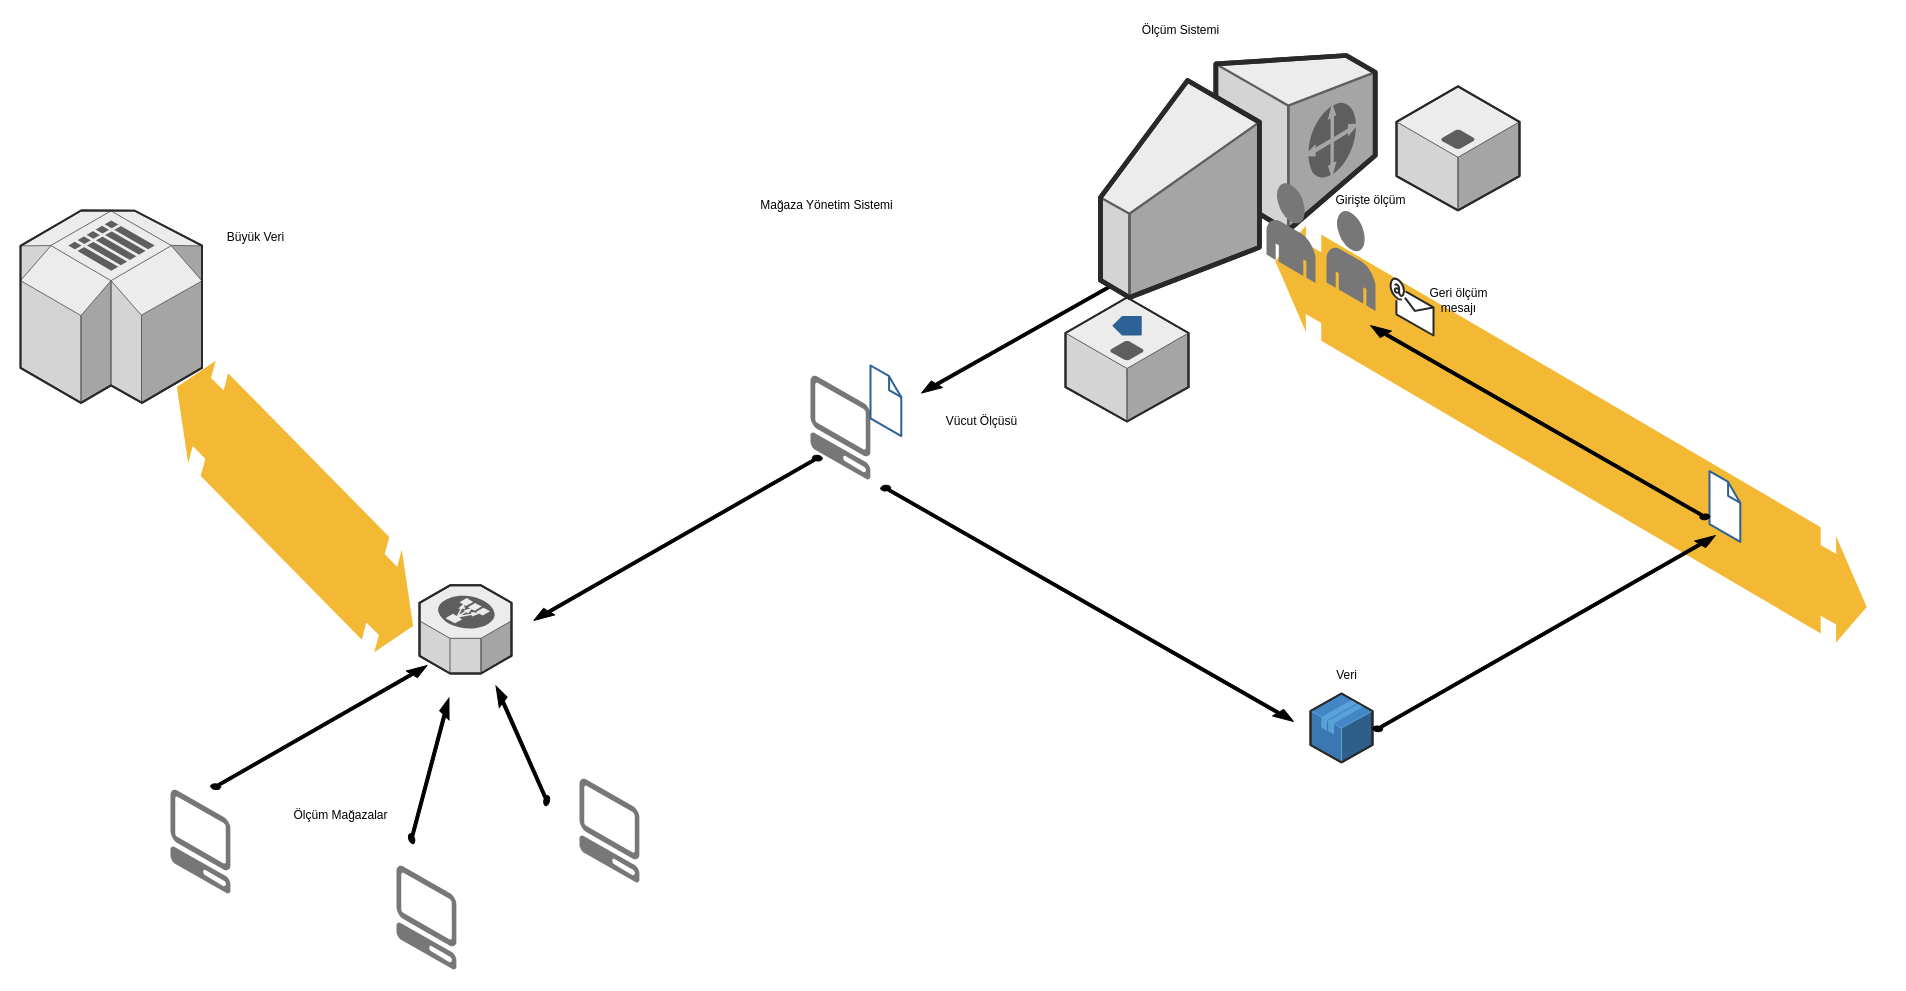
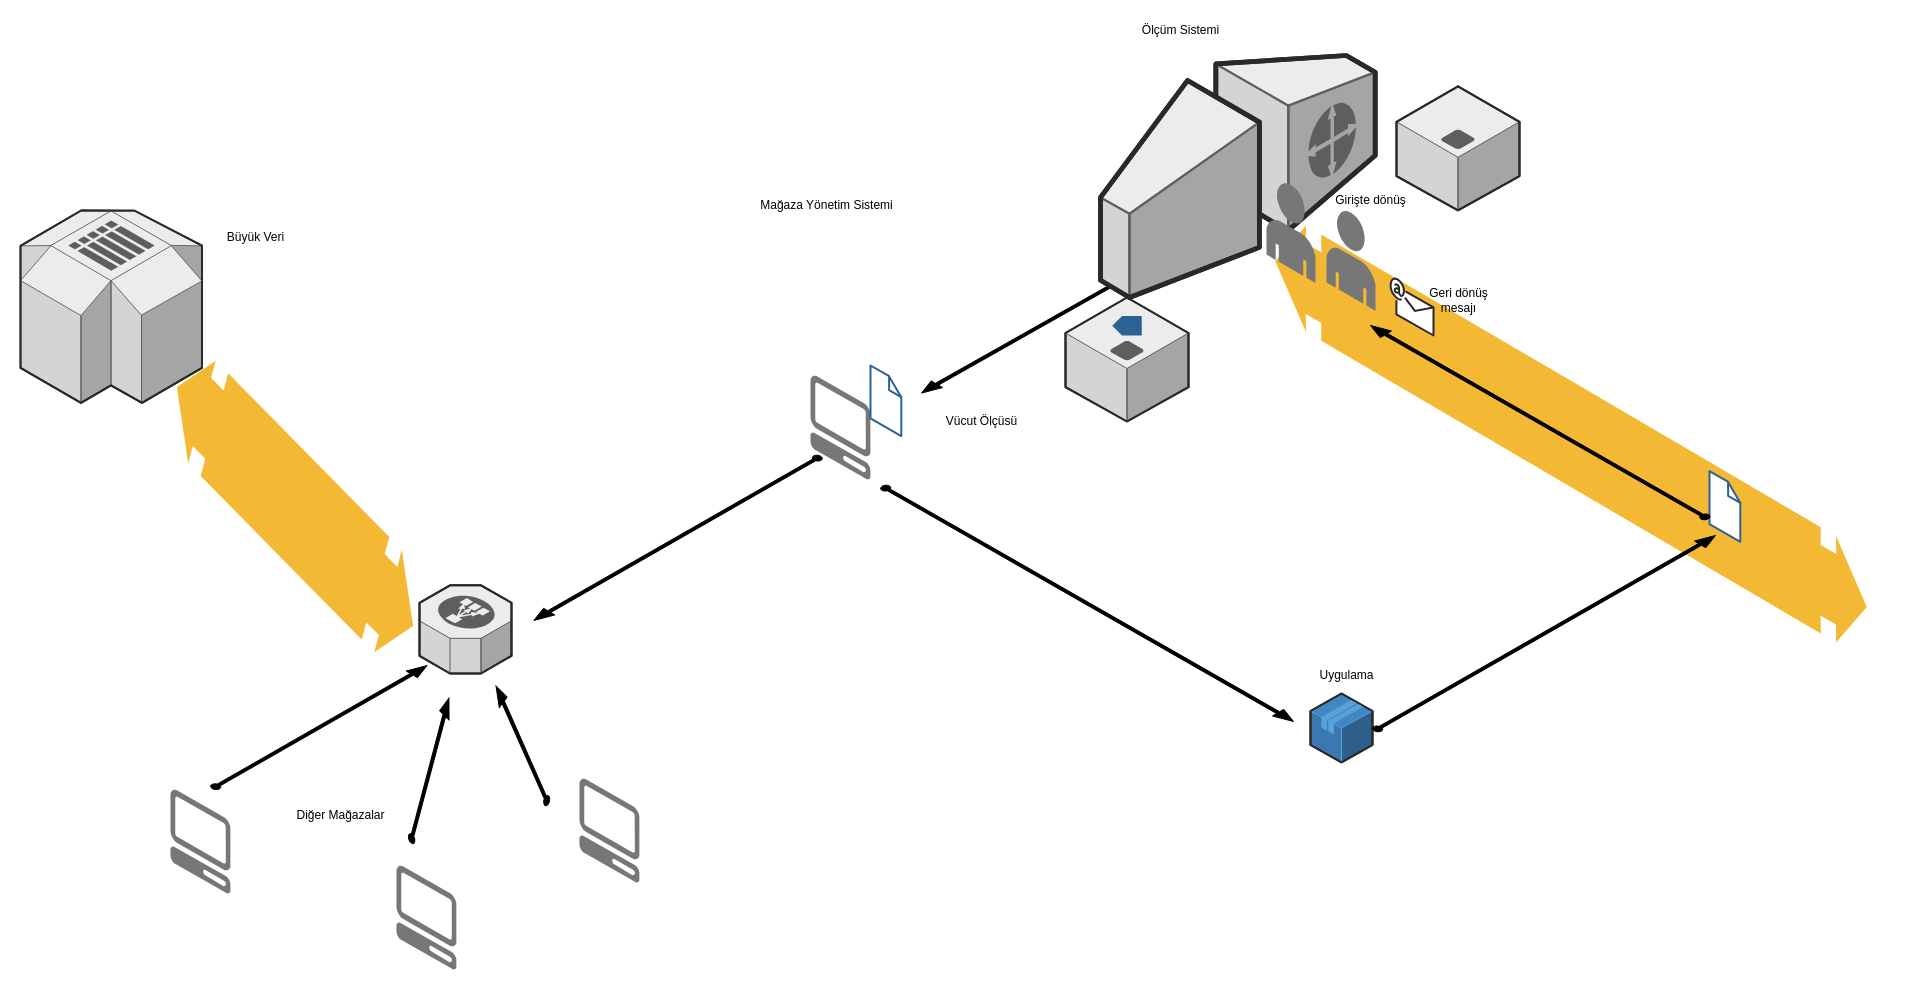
  <mxCell id="0" />
  <mxCell id="1" parent="0" />
  <mxCell id="2" value="" style="verticalLabelPosition=bottom;html=1;verticalAlign=top;strokeWidth=1;dashed=0;shape=mxgraph.aws3d.flatDoubleEdge;fillColor=#000000;aspect=fixed;rounded=1;shadow=0;comic=0;fontFamily=Verdana;fontSize=12;flipV=1;rotation=60;" parent="1" vertex="1"><mxGeometry x="1257.5" y="255" width="626" height="357" as="geometry" /></mxCell>
  <mxCell id="3" value="" style="verticalLabelPosition=bottom;html=1;verticalAlign=top;strokeWidth=1;dashed=0;shape=mxgraph.aws3d.flatDoubleEdge;fillColor=#000000;aspect=fixed;rounded=1;shadow=0;comic=0;fontFamily=Verdana;fontSize=12;flipV=1;rotation=75;" parent="1" vertex="1"><mxGeometry x="133.17" y="414" width="322.63" height="184" as="geometry" /></mxCell>
  <mxCell id="4" value="" style="verticalLabelPosition=bottom;html=1;verticalAlign=top;strokeWidth=1;dashed=0;shape=mxgraph.aws3d.elasticLoadBalancing;fillColor=#ECECEC;strokeColor=#5E5E5E;aspect=fixed;rounded=1;shadow=0;comic=0;fontSize=12;" parent="1" vertex="1"><mxGeometry x="419" y="584.83" width="92" height="88.17" as="geometry" /></mxCell>
  <mxCell id="5" value="" style="verticalLabelPosition=bottom;html=1;verticalAlign=top;strokeWidth=1;dashed=0;shape=mxgraph.aws3d.application_server;fillColor=#ECECEC;strokeColor=#5E5E5E;aspect=fixed;rounded=1;shadow=0;comic=0;fontSize=12" parent="1" vertex="1"><mxGeometry x="1396" y="85.8" width="123" height="124" as="geometry" /></mxCell>
  <mxCell id="6" value="" style="verticalLabelPosition=bottom;html=1;verticalAlign=top;strokeWidth=1;dashed=0;shape=mxgraph.aws3d.application_server;fillColor=#ECECEC;strokeColor=#5E5E5E;aspect=fixed;rounded=1;shadow=0;comic=0;fontSize=12" parent="1" vertex="1"><mxGeometry x="1065" y="297" width="123" height="124" as="geometry" /></mxCell>
  <mxCell id="7" value="" style="verticalLabelPosition=bottom;html=1;verticalAlign=top;strokeWidth=1;dashed=0;shape=mxgraph.aws3d.arrowSW;fillColor=#000000;aspect=fixed;rounded=1;shadow=0;comic=0;fontFamily=Verdana;fontSize=12" parent="1" vertex="1"><mxGeometry x="921" y="282.6" width="195" height="110" as="geometry" /></mxCell>
  <mxCell id="8" value="" style="verticalLabelPosition=bottom;html=1;verticalAlign=top;strokeWidth=1;align=center;outlineConnect=0;dashed=0;outlineConnect=0;shape=mxgraph.aws3d.customerGateway;fillColor=#ECECEC;strokeColor=#5E5E5E;aspect=fixed;rotation=0;" vertex="1" parent="1"><mxGeometry x="1100" y="55" width="274.72" height="242" as="geometry" /></mxCell>
  <mxCell id="9" value="" style="verticalLabelPosition=bottom;html=1;verticalAlign=top;strokeWidth=1;align=center;outlineConnect=0;dashed=0;outlineConnect=0;shape=mxgraph.aws3d.client;aspect=fixed;strokeColor=none;fillColor=#777777;" vertex="1" parent="1"><mxGeometry x="810" y="375" width="60" height="104" as="geometry" /></mxCell>
  <mxCell id="10" value="" style="verticalLabelPosition=bottom;html=1;verticalAlign=top;strokeWidth=1;align=center;outlineConnect=0;dashed=0;outlineConnect=0;shape=mxgraph.aws3d.file;aspect=fixed;strokeColor=#2d6195;fillColor=#ffffff;" vertex="1" parent="1"><mxGeometry x="870" y="365" width="30.8" height="70.6" as="geometry" /></mxCell>
  <mxCell id="11" value="" style="verticalLabelPosition=bottom;html=1;verticalAlign=top;strokeWidth=1;align=center;outlineConnect=0;dashed=0;outlineConnect=0;shape=mxgraph.aws3d.simpleDb2;fillColor=#ECECEC;strokeColor=#5E5E5E;aspect=fixed;" vertex="1" parent="1"><mxGeometry x="20" y="209.8" width="181.5" height="192.6" as="geometry" /></mxCell>
  <mxCell id="12" value="" style="verticalLabelPosition=bottom;html=1;verticalAlign=top;strokeWidth=1;align=center;outlineConnect=0;dashed=0;outlineConnect=0;shape=mxgraph.aws3d.arrowNE;fillColor=#000000;aspect=fixed;rotation=-180;" vertex="1" parent="1"><mxGeometry x="533.31" y="455" width="288.69" height="164.97" as="geometry" /></mxCell>
  <mxCell id="13" value="" style="verticalLabelPosition=bottom;html=1;verticalAlign=top;strokeWidth=1;align=center;outlineConnect=0;dashed=0;outlineConnect=0;shape=mxgraph.aws3d.arrowNE;fillColor=#000000;aspect=fixed;" vertex="1" parent="1"><mxGeometry x="210" y="665" width="216.65" height="123.8" as="geometry" /></mxCell>
  <mxCell id="14" value="" style="verticalLabelPosition=bottom;html=1;verticalAlign=top;strokeWidth=1;align=center;outlineConnect=0;dashed=0;outlineConnect=0;shape=mxgraph.aws3d.arrowNE;fillColor=#000000;aspect=fixed;rotation=-84;" vertex="1" parent="1"><mxGeometry x="465" y="713" width="113.75" height="65" as="geometry" /></mxCell>
  <mxCell id="15" value="" style="verticalLabelPosition=bottom;html=1;verticalAlign=top;strokeWidth=1;align=center;outlineConnect=0;dashed=0;outlineConnect=0;shape=mxgraph.aws3d.arrowNW;fillColor=#000000;aspect=fixed;rotation=75;" vertex="1" parent="1"><mxGeometry x="363.56" y="733.26" width="131.25" height="75" as="geometry" /></mxCell>
  <mxCell id="16" value="" style="verticalLabelPosition=bottom;html=1;verticalAlign=top;strokeWidth=1;align=center;outlineConnect=0;dashed=0;outlineConnect=0;shape=mxgraph.aws3d.arrowSE;fillColor=#000000;aspect=fixed;" vertex="1" parent="1"><mxGeometry x="880" y="485" width="413" height="236" as="geometry" /></mxCell>
  <mxCell id="17" value="" style="verticalLabelPosition=bottom;html=1;verticalAlign=top;strokeWidth=1;align=center;outlineConnect=0;dashed=0;outlineConnect=0;shape=mxgraph.aws3d.end_user;strokeColor=none;fillColor=#777777;aspect=fixed;" vertex="1" parent="1"><mxGeometry x="1266" y="182.14" width="49" height="100.46" as="geometry" /></mxCell>
  <mxCell id="18" value="" style="verticalLabelPosition=bottom;html=1;verticalAlign=top;strokeWidth=1;align=center;outlineConnect=0;dashed=0;outlineConnect=0;shape=mxgraph.aws3d.end_user;strokeColor=none;fillColor=#777777;aspect=fixed;" vertex="1" parent="1"><mxGeometry x="1326" y="210" width="49" height="100.46" as="geometry" /></mxCell>
  <mxCell id="19" value="" style="verticalLabelPosition=bottom;html=1;verticalAlign=top;strokeWidth=1;align=center;outlineConnect=0;dashed=0;outlineConnect=0;shape=mxgraph.aws3d.file;aspect=fixed;strokeColor=#2d6195;fillColor=#ffffff;" vertex="1" parent="1"><mxGeometry x="1709" y="470.7" width="30.8" height="70.6" as="geometry" /></mxCell>
  <mxCell id="20" value="" style="verticalLabelPosition=bottom;html=1;verticalAlign=top;strokeWidth=1;align=center;outlineConnect=0;dashed=0;outlineConnect=0;shape=mxgraph.aws3d.application;fillColor=#4286c5;strokeColor=#57A2D8;aspect=fixed;" vertex="1" parent="1"><mxGeometry x="1310" y="693" width="62" height="68.8" as="geometry" /></mxCell>
  <mxCell id="21" value="" style="verticalLabelPosition=bottom;html=1;verticalAlign=top;strokeWidth=1;align=center;outlineConnect=0;dashed=0;outlineConnect=0;shape=mxgraph.aws3d.arrowNE;fillColor=#000000;aspect=fixed;" vertex="1" parent="1"><mxGeometry x="1372" y="535" width="343" height="196" as="geometry" /></mxCell>
  <mxCell id="22" value="" style="verticalLabelPosition=bottom;html=1;verticalAlign=top;strokeWidth=1;align=center;outlineConnect=0;dashed=0;outlineConnect=0;shape=mxgraph.aws3d.arrowNW;fillColor=#000000;aspect=fixed;" vertex="1" parent="1"><mxGeometry x="1370" y="325" width="339.5" height="194" as="geometry" /></mxCell>
  <mxCell id="23" value="" style="verticalLabelPosition=bottom;html=1;verticalAlign=top;strokeWidth=1;align=center;outlineConnect=0;dashed=0;outlineConnect=0;shape=mxgraph.aws3d.email;aspect=fixed;strokeColor=#292929;" vertex="1" parent="1"><mxGeometry x="1390" y="278" width="43" height="57.0" as="geometry" /></mxCell>
  <mxCell id="24" value="" style="verticalLabelPosition=bottom;html=1;verticalAlign=top;strokeWidth=1;align=center;outlineConnect=0;dashed=0;outlineConnect=0;shape=mxgraph.aws3d.reference;aspect=fixed;" vertex="1" parent="1"><mxGeometry x="1111.75" y="315.5" width="29.5" height="19.5" as="geometry" /></mxCell>
  <mxCell id="25" value="" style="verticalLabelPosition=bottom;html=1;verticalAlign=top;strokeWidth=1;align=center;outlineConnect=0;dashed=0;outlineConnect=0;shape=mxgraph.aws3d.client;aspect=fixed;strokeColor=none;fillColor=#777777;" vertex="1" parent="1"><mxGeometry x="170" y="789" width="60" height="104" as="geometry" /></mxCell>
  <mxCell id="26" value="" style="verticalLabelPosition=bottom;html=1;verticalAlign=top;strokeWidth=1;align=center;outlineConnect=0;dashed=0;outlineConnect=0;shape=mxgraph.aws3d.client;aspect=fixed;strokeColor=none;fillColor=#777777;" vertex="1" parent="1"><mxGeometry x="396" y="865" width="60" height="104" as="geometry" /></mxCell>
  <mxCell id="27" value="" style="verticalLabelPosition=bottom;html=1;verticalAlign=top;strokeWidth=1;align=center;outlineConnect=0;dashed=0;outlineConnect=0;shape=mxgraph.aws3d.client;aspect=fixed;strokeColor=none;fillColor=#777777;" vertex="1" parent="1"><mxGeometry x="579" y="778" width="60" height="104" as="geometry" /></mxCell>
  <mxCell id="28" value="Mağaza Yönetim Sistemi" style="text;html=1;align=center;verticalAlign=middle;resizable=0;points=[];autosize=1;" vertex="1" parent="1"><mxGeometry x="750.8" y="195" width="150" height="20" as="geometry" /></mxCell>
  <mxCell id="29" value="Vücut Ölçüsü" style="text;html=1;align=center;verticalAlign=middle;resizable=0;points=[];autosize=1;" vertex="1" parent="1"><mxGeometry x="935.8" y="411" width="90" height="20" as="geometry" /></mxCell>
- <mxCell id="30" value="Girişte ölçüm&lt;br&gt;" style="text;html=1;align=center;verticalAlign=middle;resizable=0;points=[];autosize=1;" vertex="1" parent="1"><mxGeometry x="1325" y="190" width="90" height="20" as="geometry" /></mxCell>
- <mxCell id="31" value="Geri ölçüm&lt;br&gt;mesajı" style="text;html=1;align=center;verticalAlign=middle;resizable=0;points=[];autosize=1;" vertex="1" parent="1"><mxGeometry x="1422.5" y="285.46" width="70" height="30" as="geometry" /></mxCell>
- <mxCell id="32" value="Veri" style="text;html=1;align=center;verticalAlign=middle;resizable=0;points=[];autosize=1;" vertex="1" parent="1"><mxGeometry x="1311" y="665" width="70" height="20" as="geometry" /></mxCell>
- <mxCell id="33" value="Ölçüm Mağazalar" style="text;html=1;align=center;verticalAlign=middle;resizable=0;points=[];autosize=1;" vertex="1" parent="1"><mxGeometry x="290" y="805" width="100" height="20" as="geometry" /></mxCell>
+ <mxCell id="30" value="Girişte dönüş&lt;br&gt;" style="text;html=1;align=center;verticalAlign=middle;resizable=0;points=[];autosize=1;" vertex="1" parent="1"><mxGeometry x="1325" y="190" width="90" height="20" as="geometry" /></mxCell>
+ <mxCell id="31" value="Geri dönüş&lt;br&gt;mesajı" style="text;html=1;align=center;verticalAlign=middle;resizable=0;points=[];autosize=1;" vertex="1" parent="1"><mxGeometry x="1422.5" y="285.46" width="70" height="30" as="geometry" /></mxCell>
+ <mxCell id="32" value="Uygulama" style="text;html=1;align=center;verticalAlign=middle;resizable=0;points=[];autosize=1;" vertex="1" parent="1"><mxGeometry x="1311" y="665" width="70" height="20" as="geometry" /></mxCell>
+ <mxCell id="33" value="Diğer Mağazalar" style="text;html=1;align=center;verticalAlign=middle;resizable=0;points=[];autosize=1;" vertex="1" parent="1"><mxGeometry x="290" y="805" width="100" height="20" as="geometry" /></mxCell>
  <mxCell id="34" value="Büyük Veri" style="text;html=1;align=center;verticalAlign=middle;resizable=0;points=[];autosize=1;" vertex="1" parent="1"><mxGeometry x="220" y="227" width="70" height="20" as="geometry" /></mxCell>
  <mxCell id="35" value="Ölçüm Sistemi" style="text;html=1;align=center;verticalAlign=middle;resizable=0;points=[];autosize=1;" vertex="1" parent="1"><mxGeometry x="1135" y="20" width="90" height="20" as="geometry" /></mxCell>
